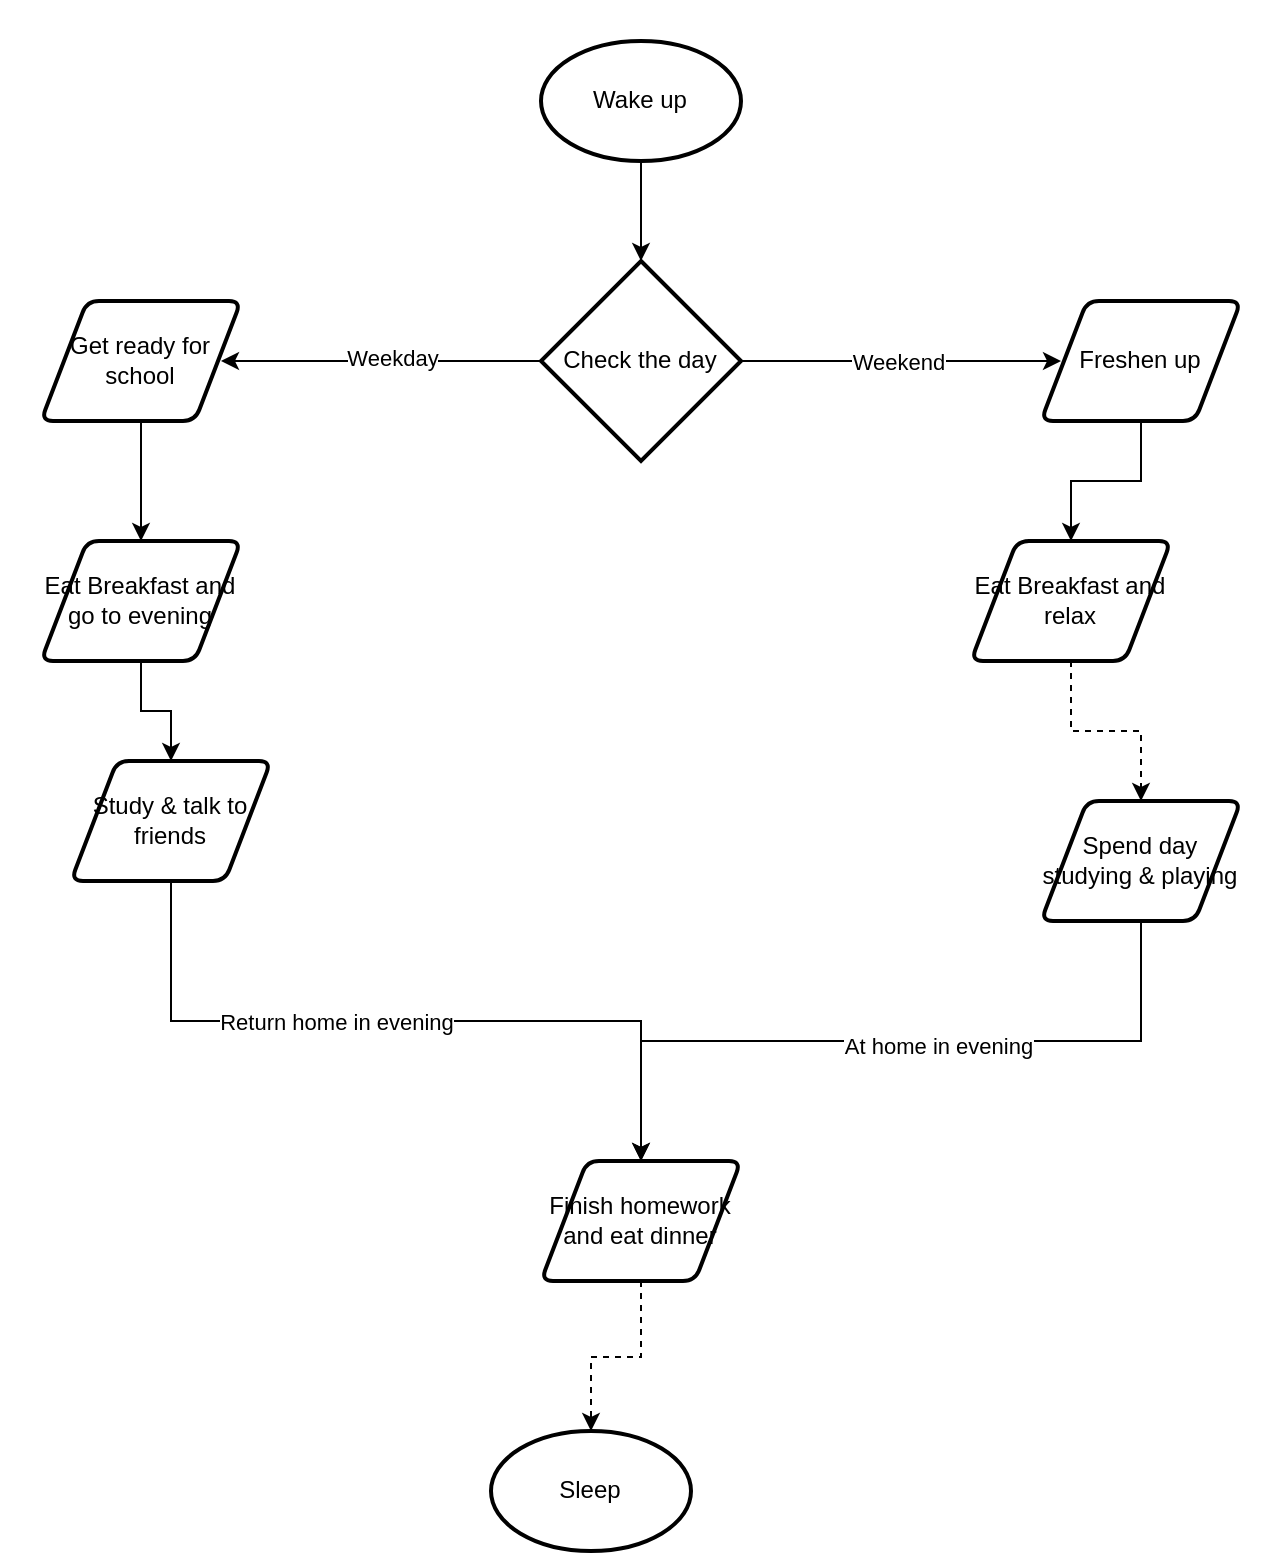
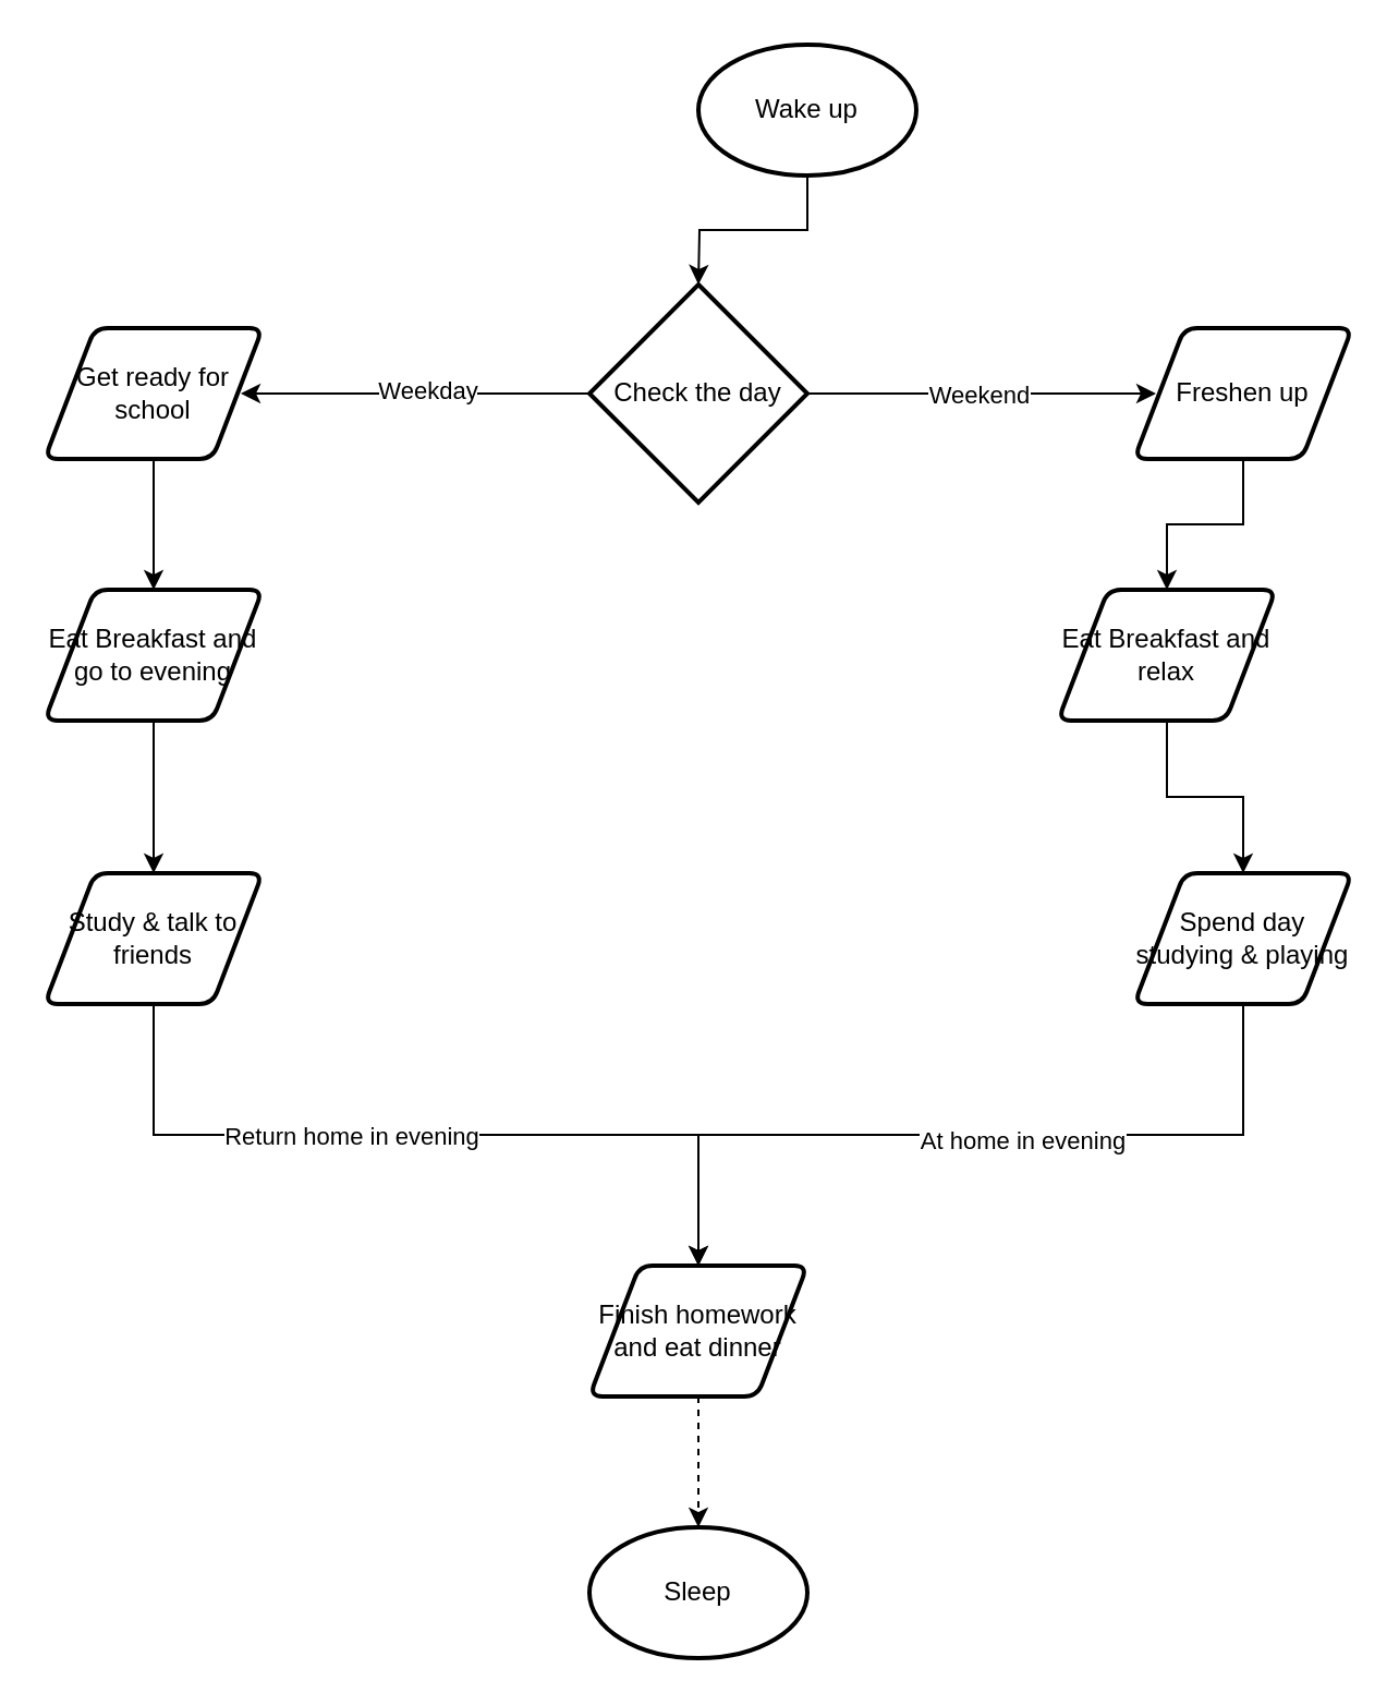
  <mxCell id="0" />
  <mxCell id="1" parent="0" />
  <mxCell id="2" style="edgeStyle=orthogonalEdgeStyle;rounded=0;orthogonalLoop=1;jettySize=auto;html=1;" edge="1" parent="1" source="3"><mxGeometry relative="1" as="geometry"><mxPoint x="320" y="130" as="targetPoint" /></mxGeometry></mxCell>
- <mxCell id="3" value="Wake up" style="strokeWidth=2;html=1;shape=mxgraph.flowchart.start_1;whiteSpace=wrap;" vertex="1" parent="1"><mxGeometry x="270" y="20" width="100" height="60" as="geometry" /></mxCell>
+ <mxCell id="3" value="Wake up" style="strokeWidth=2;html=1;shape=mxgraph.flowchart.start_1;whiteSpace=wrap;" vertex="1" parent="1"><mxGeometry x="320" y="20" width="100" height="60" as="geometry" /></mxCell>
  <mxCell id="4" style="edgeStyle=orthogonalEdgeStyle;rounded=0;orthogonalLoop=1;jettySize=auto;html=1;" edge="1" parent="1" source="8"><mxGeometry relative="1" as="geometry"><mxPoint x="110" y="180" as="targetPoint" /></mxGeometry></mxCell>
  <mxCell id="5" value="Weekday" style="edgeLabel;html=1;align=center;verticalAlign=middle;resizable=0;points=[];" vertex="1" connectable="0" parent="4"><mxGeometry x="-0.065" y="-2" relative="1" as="geometry"><mxPoint as="offset" /></mxGeometry></mxCell>
  <mxCell id="6" style="edgeStyle=orthogonalEdgeStyle;rounded=0;orthogonalLoop=1;jettySize=auto;html=1;" edge="1" parent="1" source="8"><mxGeometry relative="1" as="geometry"><mxPoint x="530" y="180" as="targetPoint" /></mxGeometry></mxCell>
  <mxCell id="7" value="Weekend" style="edgeLabel;html=1;align=center;verticalAlign=middle;resizable=0;points=[];" vertex="1" connectable="0" parent="6"><mxGeometry x="-0.028" relative="1" as="geometry"><mxPoint as="offset" /></mxGeometry></mxCell>
  <mxCell id="8" value="Check the day" style="strokeWidth=2;html=1;shape=mxgraph.flowchart.decision;whiteSpace=wrap;" vertex="1" parent="1"><mxGeometry x="270" y="130" width="100" height="100" as="geometry" /></mxCell>
  <mxCell id="9" style="edgeStyle=elbowEdgeStyle;rounded=0;orthogonalLoop=1;jettySize=auto;elbow=vertical;html=1;entryX=0.5;entryY=0;entryDx=0;entryDy=0;" edge="1" parent="1" source="10" target="16"><mxGeometry relative="1" as="geometry"><mxPoint x="100" y="270" as="targetPoint" /></mxGeometry></mxCell>
  <mxCell id="10" value="Get ready for school" style="shape=parallelogram;html=1;strokeWidth=2;perimeter=parallelogramPerimeter;whiteSpace=wrap;rounded=1;arcSize=12;size=0.23;" vertex="1" parent="1"><mxGeometry x="20" y="150" width="100" height="60" as="geometry" /></mxCell>
  <mxCell id="11" style="edgeStyle=elbowEdgeStyle;rounded=0;orthogonalLoop=1;jettySize=auto;elbow=vertical;html=1;entryX=0.5;entryY=0;entryDx=0;entryDy=0;" edge="1" parent="1" source="12" target="14"><mxGeometry relative="1" as="geometry"><mxPoint x="590" y="250" as="targetPoint" /></mxGeometry></mxCell>
  <mxCell id="12" value="Freshen up" style="shape=parallelogram;html=1;strokeWidth=2;perimeter=parallelogramPerimeter;whiteSpace=wrap;rounded=1;arcSize=12;size=0.23;" vertex="1" parent="1"><mxGeometry x="520" y="150" width="100" height="60" as="geometry" /></mxCell>
- <mxCell id="13" style="edgeStyle=elbowEdgeStyle;rounded=0;orthogonalLoop=1;jettySize=auto;elbow=vertical;html=1;dashed=1;" edge="1" parent="1" source="14" target="19"><mxGeometry relative="1" as="geometry"><mxPoint x="570" y="400" as="targetPoint" /></mxGeometry></mxCell>
+ <mxCell id="13" style="edgeStyle=elbowEdgeStyle;rounded=0;orthogonalLoop=1;jettySize=auto;elbow=vertical;html=1;" edge="1" parent="1" source="14" target="19"><mxGeometry relative="1" as="geometry"><mxPoint x="570" y="400" as="targetPoint" /></mxGeometry></mxCell>
  <mxCell id="14" value="Eat Breakfast and relax" style="shape=parallelogram;html=1;strokeWidth=2;perimeter=parallelogramPerimeter;whiteSpace=wrap;rounded=1;arcSize=12;size=0.23;" vertex="1" parent="1"><mxGeometry x="485" y="270" width="100" height="60" as="geometry" /></mxCell>
  <mxCell id="15" style="edgeStyle=elbowEdgeStyle;rounded=0;orthogonalLoop=1;jettySize=auto;elbow=vertical;html=1;" edge="1" parent="1" source="16" target="22"><mxGeometry relative="1" as="geometry"><mxPoint x="70" y="400" as="targetPoint" /></mxGeometry></mxCell>
  <mxCell id="16" value="Eat Breakfast and go to evening" style="shape=parallelogram;html=1;strokeWidth=2;perimeter=parallelogramPerimeter;whiteSpace=wrap;rounded=1;arcSize=12;size=0.23;" vertex="1" parent="1"><mxGeometry x="20" y="270" width="100" height="60" as="geometry" /></mxCell>
  <mxCell id="17" style="edgeStyle=elbowEdgeStyle;rounded=0;orthogonalLoop=1;jettySize=auto;elbow=vertical;html=1;" edge="1" parent="1" source="19" target="24"><mxGeometry relative="1" as="geometry"><mxPoint x="320" y="580" as="targetPoint" /></mxGeometry></mxCell>
  <mxCell id="18" value="At home in evening" style="edgeLabel;html=1;align=center;verticalAlign=middle;resizable=0;points=[];" vertex="1" connectable="0" parent="17"><mxGeometry x="-0.124" y="2" relative="1" as="geometry"><mxPoint as="offset" /></mxGeometry></mxCell>
  <mxCell id="19" value="Spend day studying &amp;amp; playing" style="shape=parallelogram;html=1;strokeWidth=2;perimeter=parallelogramPerimeter;whiteSpace=wrap;rounded=1;arcSize=12;size=0.23;" vertex="1" parent="1"><mxGeometry x="520" y="400" width="100" height="60" as="geometry" /></mxCell>
  <mxCell id="20" style="edgeStyle=elbowEdgeStyle;rounded=0;orthogonalLoop=1;jettySize=auto;elbow=vertical;html=1;" edge="1" parent="1" source="22"><mxGeometry relative="1" as="geometry"><mxPoint x="320" y="580" as="targetPoint" /></mxGeometry></mxCell>
  <mxCell id="21" value="Return home in evening" style="edgeLabel;html=1;align=center;verticalAlign=middle;resizable=0;points=[];" vertex="1" connectable="0" parent="20"><mxGeometry x="-0.189" relative="1" as="geometry"><mxPoint as="offset" /></mxGeometry></mxCell>
- <mxCell id="22" value="Study &amp;amp; talk to friends" style="shape=parallelogram;html=1;strokeWidth=2;perimeter=parallelogramPerimeter;whiteSpace=wrap;rounded=1;arcSize=12;size=0.23;" vertex="1" parent="1"><mxGeometry x="35" y="380" width="100" height="60" as="geometry" /></mxCell>
+ <mxCell id="22" value="Study &amp;amp; talk to friends" style="shape=parallelogram;html=1;strokeWidth=2;perimeter=parallelogramPerimeter;whiteSpace=wrap;rounded=1;arcSize=12;size=0.23;" vertex="1" parent="1"><mxGeometry x="20" y="400" width="100" height="60" as="geometry" /></mxCell>
  <mxCell id="23" style="edgeStyle=elbowEdgeStyle;rounded=0;orthogonalLoop=1;jettySize=auto;elbow=vertical;html=1;dashed=1;" edge="1" parent="1" source="24" target="25"><mxGeometry relative="1" as="geometry"><mxPoint x="320" y="700" as="targetPoint" /></mxGeometry></mxCell>
  <mxCell id="24" value="Finish homework and eat dinner" style="shape=parallelogram;html=1;strokeWidth=2;perimeter=parallelogramPerimeter;whiteSpace=wrap;rounded=1;arcSize=12;size=0.23;" vertex="1" parent="1"><mxGeometry x="270" y="580" width="100" height="60" as="geometry" /></mxCell>
- <mxCell id="25" value="Sleep" style="strokeWidth=2;html=1;shape=mxgraph.flowchart.start_1;whiteSpace=wrap;" vertex="1" parent="1"><mxGeometry x="245" y="715" width="100" height="60" as="geometry" /></mxCell>
+ <mxCell id="25" value="Sleep" style="strokeWidth=2;html=1;shape=mxgraph.flowchart.start_1;whiteSpace=wrap;" vertex="1" parent="1"><mxGeometry x="270" y="700" width="100" height="60" as="geometry" /></mxCell>
